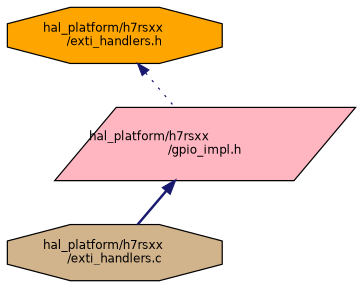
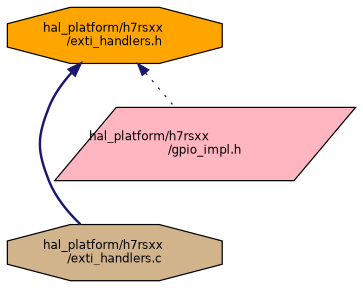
  digraph {
    fontname="DejaVu Sans"
    node [color=black fontname="DejaVu Sans" fontsize=10 shape=octagon style=filled]
    edge [color=midnightblue dir=back fontname="DejaVu Sans" fontsize=10 labelfontname=Helvetica labelfontsize=10]
    n1 [fillcolor=orange fontcolor=black height=0.2 label="hal_platform/h7rsxx\l/exti_handlers.h" width=0.4]
    n2 [fillcolor=tan height=0.2 label="hal_platform/h7rsxx\l/exti_handlers.c" width=0.4]
    n3 [fillcolor=lightpink height=0.2 label="hal_platform/h7rsxx\l/gpio_impl.h" shape=parallelogram width=0.4]
-   n3 -> n2 [style=bold]
+   n1 -> n2 [style=bold]
    n1 -> n3 [style=dotted]
  }
